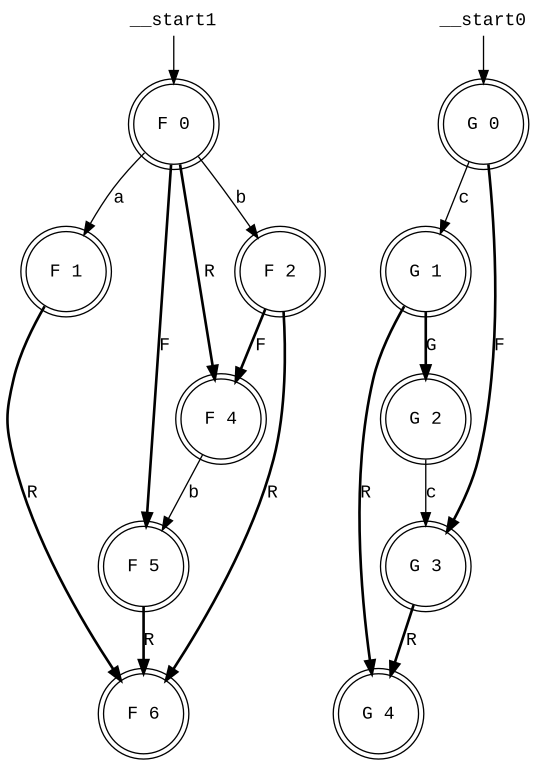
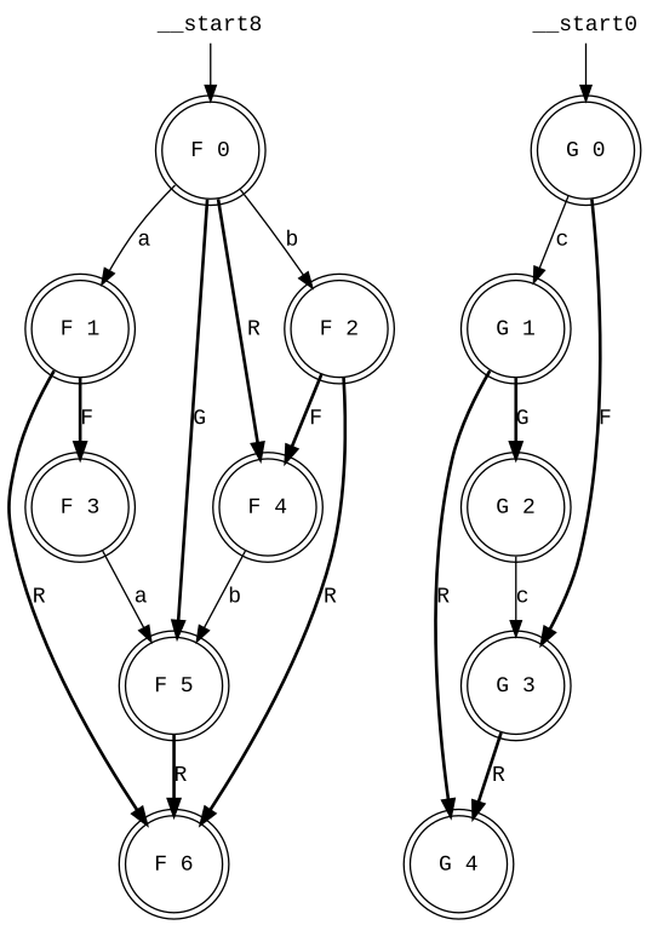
  digraph {
    fontname="Liberation Mono"
    node [fontname="Liberation Mono" shape=doublecircle]
    edge [fontname="Liberation Mono" style=bold]
    n1 [label="F 0"]
    n2 [label="F 1"]
    n3 [label="F 2"]
    n4 [label="F 5"]
    n5 [label="F 4"]
    n6 [label="F 6"]
+   n7 [label="F 3"]
    n8 [label="G 0"]
    n9 [label="G 1"]
    n10 [label="G 3"]
    n11 [label="G 2"]
    n12 [label="G 4"]
    __start0 [height=0 shape=none width=0]
-   __start1 [height=0 shape=none width=0]
+   __start1 [height=0 shape=none width=0 label=__start8]
    n1 -> n2 [label=a style=""]
    n1 -> n3 [label=b style=""]
-   n1 -> n4 [label=F]
+   n1 -> n4 [label=G]
    n1 -> n5 [label=R]
    n2 -> n6 [label=R]
+   n2 -> n7 [label=F]
    n3 -> n5 [label=F]
    n3 -> n6 [label=R]
    n4 -> n6 [label=R]
    n5 -> n4 [label=b style=""]
+   n7 -> n4 [label=a style=""]
    n8 -> n9 [label=c style=""]
    n8 -> n10 [label=F]
    n9 -> n11 [label=G]
    n9 -> n12 [label=R]
    n10 -> n12 [label=R]
    n11 -> n10 [label=c style=""]
    __start0 -> n8 [style=""]
    __start1 -> n1 [style=""]
  }
